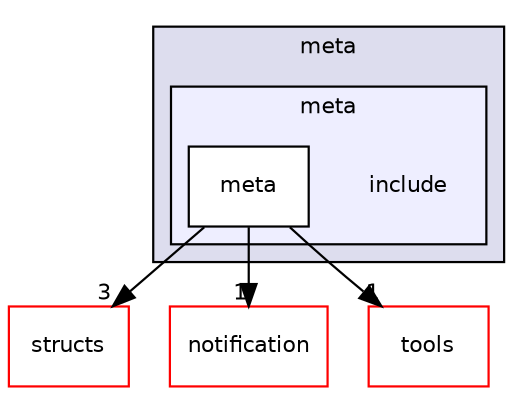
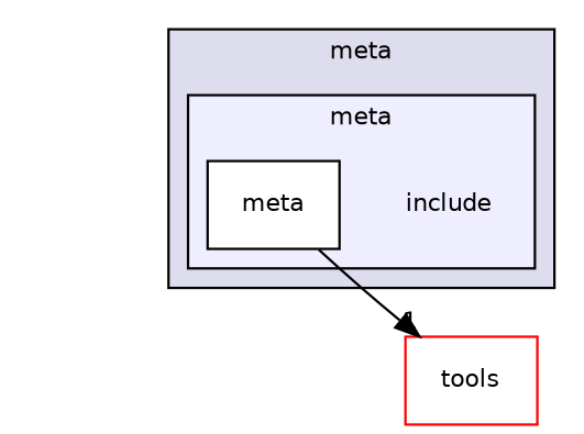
  digraph {
    compound=true
    node [fontname=Helvetica fontsize=10 shape=box color=red fillcolor=white style=filled]
    edge [headlabel=1 labeldistance=1.5 labelfontname=Helvetica labelfontsize=10]
    n1 [label=include shape=plaintext color="" fillcolor="" style=""]
    n2 [color=black label=meta]
-   n3 [label=structs]
-   n4 [label=notification]
    n5 [label=tools]
    subgraph cluster_1 {
      bgcolor="#ddddee"
      fontname=Helvetica
      fontsize=10
      label=meta
      pencolor=black
      subgraph cluster_2 {
        bgcolor="#eeeeff"
        fontname=Helvetica
        fontsize=10
        pencolor=black
        n1
        n2
      }
    }
-   n2 -> n3 [headlabel=3]
-   n2 -> n4
    n2 -> n5
  }
